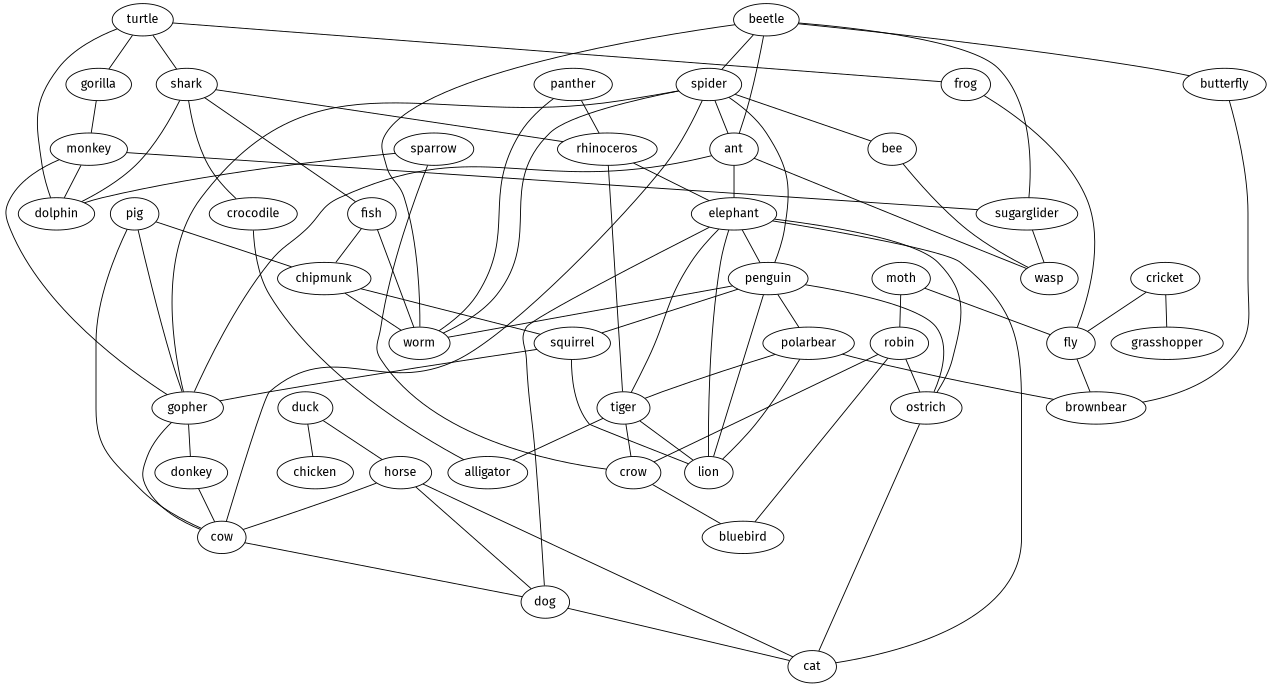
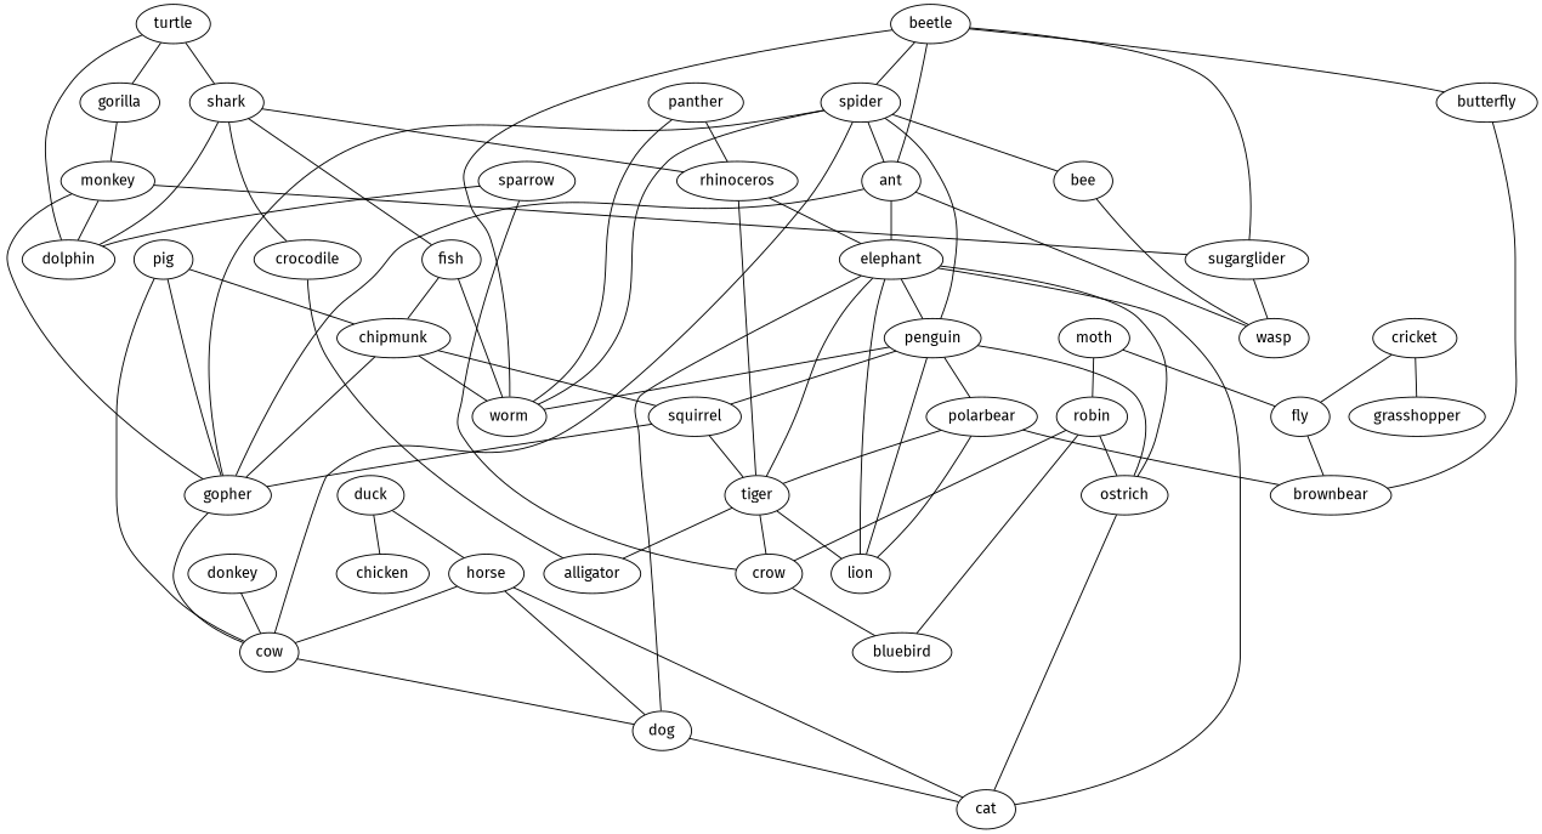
  strict graph {
    fontname="Fira Sans"
    node [fontname="Fira Sans"]
    edge [fontname="Fira Sans" weight=1]
    turtle
    shark
    gorilla
-   frog
    dolphin
    fish
    rhinoceros
    crocodile
    monkey
    fly
    worm
    chipmunk
    elephant
    tiger
    alligator
    sparrow
    crow
    bluebird
    moth
    robin
    ostrich
    brownbear
    panther
    squirrel
    beetle
    spider
    ant
    butterfly
    sugarglider
    penguin
    gopher
    bee
    cow
    wasp
    lion
    polarbear
    donkey
    dog
    pig
    cat
    duck
    chicken
    horse
    cricket
    grasshopper
    turtle -- shark
    turtle -- gorilla
-   turtle -- frog
    turtle -- dolphin
    shark -- dolphin
    shark -- fish
    shark -- rhinoceros
    shark -- crocodile
    gorilla -- monkey
-   frog -- fly
    fish -- worm
    fish -- chipmunk
    rhinoceros -- elephant
    rhinoceros -- tiger
    crocodile -- alligator
    monkey -- dolphin
    monkey -- sugarglider
    monkey -- gopher
    fly -- brownbear
    chipmunk -- worm
    chipmunk -- squirrel
    elephant -- tiger
    elephant -- ostrich
    elephant -- penguin
    elephant -- lion
    elephant -- dog
    elephant -- cat
    tiger -- alligator
    tiger -- crow
    tiger -- lion
    sparrow -- dolphin
    sparrow -- crow
    crow -- bluebird
    moth -- fly
    moth -- robin
    robin -- crow
    robin -- bluebird
    robin -- ostrich
    ostrich -- cat
    panther -- rhinoceros
    panther -- worm
    squirrel -- gopher
-   squirrel -- lion
+   squirrel -- tiger
    beetle -- worm
    beetle -- spider
    beetle -- ant
    beetle -- butterfly
    beetle -- sugarglider
    spider -- worm
    spider -- ant
    spider -- penguin
    spider -- gopher
    spider -- bee
    spider -- cow
    ant -- elephant
    ant -- gopher
    ant -- wasp
    butterfly -- brownbear
    sugarglider -- wasp
    penguin -- worm
    penguin -- ostrich
    penguin -- squirrel
    penguin -- lion
    penguin -- polarbear
    gopher -- cow
-   gopher -- donkey
+   gopher -- chipmunk
    bee -- wasp
    cow -- dog
    polarbear -- tiger
    polarbear -- brownbear
    polarbear -- lion
    donkey -- cow
    dog -- cat
    pig -- chipmunk
    pig -- gopher
    pig -- cow
    duck -- chicken
    duck -- horse
    horse -- cow
    horse -- dog
    horse -- cat
    cricket -- fly
    cricket -- grasshopper
  }
